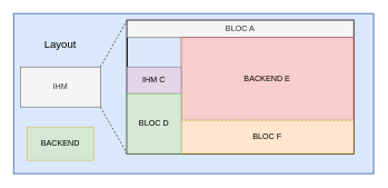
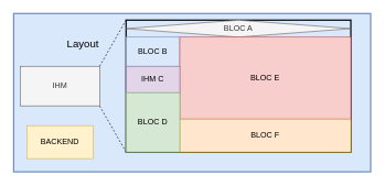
  <mxCell id="0" />
  <mxCell id="1" parent="0" />
  <mxCell id="2" value="" style="rounded=0;whiteSpace=wrap;html=1;strokeWidth=2;fillColor=#dae8fc;perimeterSpacing=0;glass=0;shadow=0;strokeColor=#6c8ebf;" parent="1" vertex="1"><mxGeometry x="20" y="20" width="540" height="240" as="geometry" /></mxCell>
  <mxCell id="3" style="rounded=0;orthogonalLoop=1;jettySize=auto;html=1;exitX=1;exitY=0;exitDx=0;exitDy=0;entryX=0;entryY=0;entryDx=0;entryDy=0;dashed=1;endArrow=none;startFill=0;" parent="1" source="5" target="6" edge="1"><mxGeometry relative="1" as="geometry"><mxPoint x="430" y="420" as="targetPoint" /></mxGeometry></mxCell>
  <mxCell id="4" style="rounded=0;orthogonalLoop=1;jettySize=auto;html=1;exitX=1;exitY=1;exitDx=0;exitDy=0;entryX=0;entryY=1;entryDx=0;entryDy=0;endArrow=none;startFill=0;dashed=1;" parent="1" source="5" target="6" edge="1"><mxGeometry relative="1" as="geometry"><mxPoint x="430" y="630" as="targetPoint" /></mxGeometry></mxCell>
  <mxCell id="5" value="IHM" style="rounded=0;whiteSpace=wrap;html=1;fillColor=#f5f5f5;fontColor=#333333;strokeColor=#666666;" parent="1" vertex="1"><mxGeometry x="30" y="100" width="120" height="60" as="geometry" /></mxCell>
  <mxCell id="6" value="" style="rounded=0;whiteSpace=wrap;html=1;strokeWidth=2;fillColor=none;" parent="1" vertex="1"><mxGeometry x="190" y="30" width="340" height="200" as="geometry" /></mxCell>
- <mxCell id="7" value="BLOC A" style="rounded=0;whiteSpace=wrap;html=1;fillColor=#f5f5f5;strokeColor=#666666;fontColor=#333333;" parent="1" vertex="1"><mxGeometry x="190" y="30" width="340" height="25.806" as="geometry" /></mxCell>
- <mxCell id="9" value="BACKEND E" style="rounded=0;whiteSpace=wrap;html=1;fillColor=#f8cecc;strokeColor=#b85450;" parent="1" vertex="1"><mxGeometry x="271.3" y="55.81" width="258.7" height="124.19" as="geometry" /></mxCell>
+ <mxCell id="7" value="BLOC A" style="rhombus;whiteSpace=wrap;html=1;fillColor=#f5f5f5;strokeColor=#666666;fontColor=#333333;" parent="1" vertex="1"><mxGeometry x="190" y="30" width="340" height="25.806" as="geometry" /></mxCell>
+ <mxCell id="8" value="BLOC B" style="rounded=0;whiteSpace=wrap;html=1;fillColor=#dae8fc;strokeColor=#6c8ebf;" parent="1" vertex="1"><mxGeometry x="190" y="55.81" width="81.3" height="44.19" as="geometry" /></mxCell>
+ <mxCell id="9" value="BLOC E" style="rounded=0;whiteSpace=wrap;html=1;fillColor=#f8cecc;strokeColor=#b85450;" parent="1" vertex="1"><mxGeometry x="271.3" y="55.81" width="258.7" height="124.19" as="geometry" /></mxCell>
  <mxCell id="10" value="IHM C" style="rounded=0;whiteSpace=wrap;html=1;fillColor=#e1d5e7;strokeColor=#9673a6;" parent="1" vertex="1"><mxGeometry x="190" y="100" width="81.3" height="40" as="geometry" /></mxCell>
- <mxCell id="11" value="BLOC F" style="rounded=0;whiteSpace=wrap;html=1;fillColor=#ffe6cc;strokeColor=#d79b00;dashed=1;" parent="1" vertex="1"><mxGeometry x="271.3" y="180" width="258.7" height="50" as="geometry" /></mxCell>
+ <mxCell id="11" value="BLOC F" style="rounded=0;whiteSpace=wrap;html=1;fillColor=#ffe6cc;strokeColor=#d79b00;" parent="1" vertex="1"><mxGeometry x="271.3" y="180" width="258.7" height="50" as="geometry" /></mxCell>
  <mxCell id="12" value="BLOC D" style="rounded=0;whiteSpace=wrap;html=1;fillColor=#d5e8d4;strokeColor=#82b366;" parent="1" vertex="1"><mxGeometry x="190" y="140" width="81.3" height="90" as="geometry" /></mxCell>
- <mxCell id="13" value="Layout" style="text;html=1;align=center;verticalAlign=middle;whiteSpace=wrap;rounded=0;spacing=2;fontSize=16;" parent="1" vertex="1"><mxGeometry x="60" y="50" width="60" height="30" as="geometry" /></mxCell>
- <mxCell id="14" value="BACKEND" style="rounded=0;whiteSpace=wrap;html=1;fillColor=#d5e8d4;strokeColor=#d6b656;" parent="1" vertex="1"><mxGeometry x="40" y="190" width="100" height="50" as="geometry" /></mxCell>
+ <mxCell id="13" value="Layout" style="text;html=1;align=center;verticalAlign=middle;whiteSpace=wrap;rounded=0;spacing=2;fontSize=16;" parent="1" vertex="1"><mxGeometry x="95" y="50" width="60" height="30" as="geometry" /></mxCell>
+ <mxCell id="14" value="BACKEND" style="rounded=0;whiteSpace=wrap;html=1;fillColor=#fff2cc;strokeColor=#d6b656;" parent="1" vertex="1"><mxGeometry x="40" y="190" width="100" height="50" as="geometry" /></mxCell>
